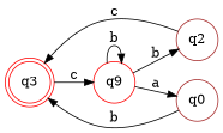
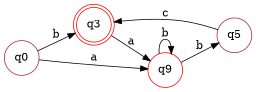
  digraph {
    rankdir=LR
    node [color=red shape=circle]
    q3 [shape=doublecircle]
    n2 [label=q9]
-   q2 [color=brown]
+   q2 [color=brown label=q5]
    q0 [color=brown]
-   q3 -> n2 [label=c]
+   q3 -> n2 [label=a]
    n2 -> n2 [label=b]
    n2 -> q2 [label=b]
    q2 -> q3 [label=c]
    q0 -> q3 [label=b]
-   n2 -> q0 [label=a]
+   q0 -> n2 [label=a]
  }
